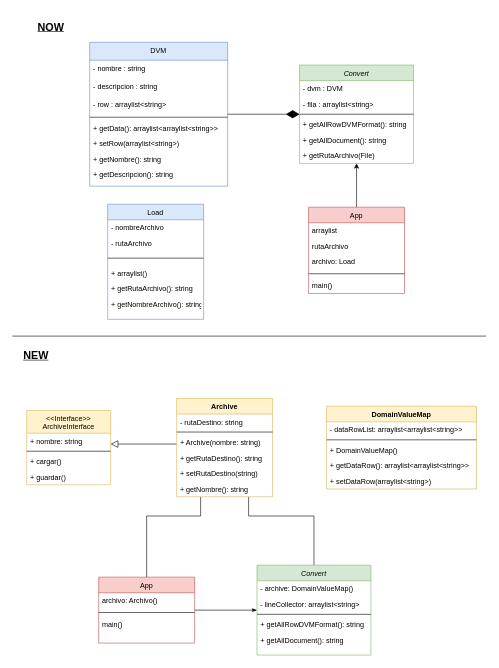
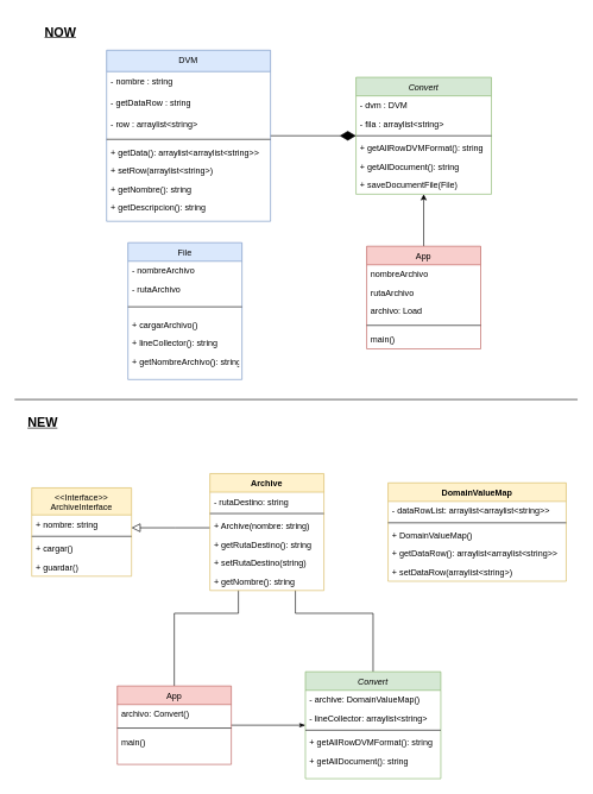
  <mxCell id="0" />
  <mxCell id="1" parent="0" />
  <mxCell id="2" style="edgeStyle=orthogonalEdgeStyle;rounded=0;orthogonalLoop=1;jettySize=auto;html=1;" edge="1" parent="1" source="26" target="19"><mxGeometry relative="1" as="geometry" /></mxCell>
  <mxCell id="3" style="edgeStyle=orthogonalEdgeStyle;rounded=0;orthogonalLoop=1;jettySize=auto;html=1;endArrow=diamondThin;endFill=1;strokeWidth=1;endSize=20;" edge="1" parent="1" source="10" target="19"><mxGeometry relative="1" as="geometry"><mxPoint x="422" y="258" as="targetPoint" /></mxGeometry></mxCell>
  <mxCell id="4" value="" style="endArrow=none;html=1;strokeWidth=1;" edge="1" parent="1"><mxGeometry width="50" height="50" relative="1" as="geometry"><mxPoint x="20" y="560" as="sourcePoint" /><mxPoint x="810" y="560" as="targetPoint" /></mxGeometry></mxCell>
  <mxCell id="5" style="edgeStyle=orthogonalEdgeStyle;rounded=0;orthogonalLoop=1;jettySize=auto;html=1;endArrow=block;endFill=0;endSize=10;strokeWidth=1;" edge="1" parent="1" source="44" target="39"><mxGeometry relative="1" as="geometry"><Array as="points"><mxPoint x="245" y="740" /><mxPoint x="245" y="740" /></Array></mxGeometry></mxCell>
  <mxCell id="6" style="edgeStyle=orthogonalEdgeStyle;rounded=0;orthogonalLoop=1;jettySize=auto;html=1;endArrow=none;endFill=0;endSize=10;strokeWidth=1;exitX=0.5;exitY=0;exitDx=0;exitDy=0;entryX=0.75;entryY=1;entryDx=0;entryDy=0;" edge="1" parent="1" source="57" target="44"><mxGeometry relative="1" as="geometry"><Array as="points"><mxPoint x="523" y="860" /><mxPoint x="414" y="860" /></Array></mxGeometry></mxCell>
  <mxCell id="7" style="edgeStyle=orthogonalEdgeStyle;rounded=0;orthogonalLoop=1;jettySize=auto;html=1;endArrow=none;endFill=0;endSize=10;strokeWidth=1;exitX=0.5;exitY=0;exitDx=0;exitDy=0;entryX=0.25;entryY=1;entryDx=0;entryDy=0;" edge="1" parent="1" source="63" target="44"><mxGeometry relative="1" as="geometry"><Array as="points"><mxPoint x="244" y="860" /><mxPoint x="334" y="860" /></Array></mxGeometry></mxCell>
  <mxCell id="8" style="edgeStyle=orthogonalEdgeStyle;rounded=0;orthogonalLoop=1;jettySize=auto;html=1;endArrow=classicThin;endFill=1;endSize=6;strokeWidth=1;" edge="1" parent="1" source="63" target="57"><mxGeometry relative="1" as="geometry" /></mxCell>
  <mxCell id="9" value="&lt;h2&gt;&lt;u&gt;NOW&lt;/u&gt;&lt;/h2&gt;" style="text;html=1;align=center;verticalAlign=middle;resizable=0;points=[];autosize=1;" vertex="1" parent="1"><mxGeometry x="54" y="20" width="60" height="50" as="geometry" /></mxCell>
  <mxCell id="10" value="DVM" style="swimlane;fontStyle=0;align=center;verticalAlign=top;childLayout=stackLayout;horizontal=1;startSize=30;horizontalStack=0;resizeParent=1;resizeLast=0;collapsible=1;marginBottom=0;rounded=0;shadow=0;strokeWidth=1;fillColor=#dae8fc;strokeColor=#6c8ebf;" parent="1" vertex="1"><mxGeometry x="149" y="70" width="230" height="240" as="geometry"><mxRectangle x="130" y="380" width="160" height="26" as="alternateBounds" /></mxGeometry></mxCell>
  <mxCell id="11" value="- nombre : string" style="text;align=left;verticalAlign=top;spacingLeft=4;spacingRight=4;overflow=hidden;rotatable=0;points=[[0,0.5],[1,0.5]];portConstraint=eastwest;rounded=0;shadow=0;html=0;" parent="10" vertex="1"><mxGeometry y="30" width="230" height="30" as="geometry" /></mxCell>
- <mxCell id="12" value="- descripcion : string" style="text;strokeColor=none;fillColor=none;align=left;verticalAlign=top;rounded=0;spacingLeft=4;spacingRight=4;" vertex="1" parent="10"><mxGeometry y="60" width="230" height="30" as="geometry" /></mxCell>
+ <mxCell id="12" value="- getDataRow : string" style="text;strokeColor=none;fillColor=none;align=left;verticalAlign=top;rounded=0;spacingLeft=4;spacingRight=4;" vertex="1" parent="10"><mxGeometry y="60" width="230" height="30" as="geometry" /></mxCell>
  <mxCell id="13" value="- row : arraylist&lt;string&gt;" style="text;align=left;verticalAlign=top;spacingLeft=4;spacingRight=4;overflow=hidden;rotatable=0;points=[[0,0.5],[1,0.5]];portConstraint=eastwest;rounded=0;shadow=0;html=0;" vertex="1" parent="10"><mxGeometry y="90" width="230" height="30" as="geometry" /></mxCell>
  <mxCell id="14" value="" style="line;html=1;strokeWidth=1;align=left;verticalAlign=middle;spacingTop=-1;spacingLeft=3;spacingRight=3;rotatable=0;labelPosition=right;points=[];portConstraint=eastwest;" parent="10" vertex="1"><mxGeometry y="120" width="230" height="10" as="geometry" /></mxCell>
  <mxCell id="15" value="+ getData(): arraylist&lt;arraylist&lt;string&gt;&gt;" style="text;align=left;verticalAlign=top;spacingLeft=4;spacingRight=4;overflow=hidden;rotatable=0;points=[[0,0.5],[1,0.5]];portConstraint=eastwest;" parent="10" vertex="1"><mxGeometry y="130" width="230" height="26" as="geometry" /></mxCell>
  <mxCell id="16" value="+ setRow(arraylist&lt;string&gt;)" style="text;align=left;verticalAlign=top;spacingLeft=4;spacingRight=4;overflow=hidden;rotatable=0;points=[[0,0.5],[1,0.5]];portConstraint=eastwest;fontStyle=0" parent="10" vertex="1"><mxGeometry y="156" width="230" height="26" as="geometry" /></mxCell>
  <mxCell id="17" value="+ getNombre(): string" style="text;align=left;verticalAlign=top;spacingLeft=4;spacingRight=4;overflow=hidden;rotatable=0;points=[[0,0.5],[1,0.5]];portConstraint=eastwest;fontStyle=0" vertex="1" parent="10"><mxGeometry y="182" width="230" height="26" as="geometry" /></mxCell>
  <mxCell id="18" value="+ getDescripcion(): string" style="text;align=left;verticalAlign=top;spacingLeft=4;spacingRight=4;overflow=hidden;rotatable=0;points=[[0,0.5],[1,0.5]];portConstraint=eastwest;fontStyle=0" vertex="1" parent="10"><mxGeometry y="208" width="230" height="26" as="geometry" /></mxCell>
  <mxCell id="19" value="Convert" style="swimlane;fontStyle=2;align=center;verticalAlign=top;childLayout=stackLayout;horizontal=1;startSize=26;horizontalStack=0;resizeParent=1;resizeLast=0;collapsible=1;marginBottom=0;rounded=0;shadow=0;strokeWidth=1;fillColor=#d5e8d4;strokeColor=#82b366;" parent="1" vertex="1"><mxGeometry x="499" y="108" width="190" height="164" as="geometry"><mxRectangle x="230" y="140" width="160" height="26" as="alternateBounds" /></mxGeometry></mxCell>
  <mxCell id="20" value="- dvm : DVM" style="text;align=left;verticalAlign=top;spacingLeft=4;spacingRight=4;overflow=hidden;rotatable=0;points=[[0,0.5],[1,0.5]];portConstraint=eastwest;" parent="19" vertex="1"><mxGeometry y="26" width="190" height="26" as="geometry" /></mxCell>
  <mxCell id="21" value="- fila : arraylist&lt;string&gt;" style="text;align=left;verticalAlign=top;spacingLeft=4;spacingRight=4;overflow=hidden;rotatable=0;points=[[0,0.5],[1,0.5]];portConstraint=eastwest;rounded=0;shadow=0;html=0;" parent="19" vertex="1"><mxGeometry y="52" width="190" height="26" as="geometry" /></mxCell>
  <mxCell id="22" value="" style="line;html=1;strokeWidth=1;align=left;verticalAlign=middle;spacingTop=-1;spacingLeft=3;spacingRight=3;rotatable=0;labelPosition=right;points=[];portConstraint=eastwest;" parent="19" vertex="1"><mxGeometry y="78" width="190" height="8" as="geometry" /></mxCell>
  <mxCell id="23" value="+ getAllRowDVMFormat(): string" style="text;align=left;verticalAlign=top;spacingLeft=4;spacingRight=4;overflow=hidden;rotatable=0;points=[[0,0.5],[1,0.5]];portConstraint=eastwest;" parent="19" vertex="1"><mxGeometry y="86" width="190" height="26" as="geometry" /></mxCell>
  <mxCell id="24" value="+ getAllDocument(): string" style="text;align=left;verticalAlign=top;spacingLeft=4;spacingRight=4;overflow=hidden;rotatable=0;points=[[0,0.5],[1,0.5]];portConstraint=eastwest;" vertex="1" parent="19"><mxGeometry y="112" width="190" height="26" as="geometry" /></mxCell>
- <mxCell id="25" value="+ getRutaArchivo(File)" style="text;align=left;verticalAlign=top;spacingLeft=4;spacingRight=4;overflow=hidden;rotatable=0;points=[[0,0.5],[1,0.5]];portConstraint=eastwest;" vertex="1" parent="19"><mxGeometry y="138" width="190" height="26" as="geometry" /></mxCell>
+ <mxCell id="25" value="+ saveDocumentFile(File)" style="text;align=left;verticalAlign=top;spacingLeft=4;spacingRight=4;overflow=hidden;rotatable=0;points=[[0,0.5],[1,0.5]];portConstraint=eastwest;" vertex="1" parent="19"><mxGeometry y="138" width="190" height="26" as="geometry" /></mxCell>
  <mxCell id="26" value="App" style="swimlane;fontStyle=0;align=center;verticalAlign=top;childLayout=stackLayout;horizontal=1;startSize=26;horizontalStack=0;resizeParent=1;resizeLast=0;collapsible=1;marginBottom=0;rounded=0;shadow=0;strokeWidth=1;fillColor=#f8cecc;strokeColor=#b85450;" vertex="1" parent="1"><mxGeometry x="514" y="345" width="160" height="144" as="geometry"><mxRectangle x="340" y="380" width="170" height="26" as="alternateBounds" /></mxGeometry></mxCell>
- <mxCell id="27" value="arraylist" style="text;align=left;verticalAlign=top;spacingLeft=4;spacingRight=4;overflow=hidden;rotatable=0;points=[[0,0.5],[1,0.5]];portConstraint=eastwest;" vertex="1" parent="26"><mxGeometry y="26" width="160" height="26" as="geometry" /></mxCell>
+ <mxCell id="27" value="nombreArchivo" style="text;align=left;verticalAlign=top;spacingLeft=4;spacingRight=4;overflow=hidden;rotatable=0;points=[[0,0.5],[1,0.5]];portConstraint=eastwest;" vertex="1" parent="26"><mxGeometry y="26" width="160" height="26" as="geometry" /></mxCell>
  <mxCell id="28" value="rutaArchivo" style="text;align=left;verticalAlign=top;spacingLeft=4;spacingRight=4;overflow=hidden;rotatable=0;points=[[0,0.5],[1,0.5]];portConstraint=eastwest;" vertex="1" parent="26"><mxGeometry y="52" width="160" height="26" as="geometry" /></mxCell>
  <mxCell id="29" value="archivo: Load" style="text;align=left;verticalAlign=top;spacingLeft=4;spacingRight=4;overflow=hidden;rotatable=0;points=[[0,0.5],[1,0.5]];portConstraint=eastwest;" vertex="1" parent="26"><mxGeometry y="78" width="160" height="26" as="geometry" /></mxCell>
  <mxCell id="30" value="" style="line;html=1;strokeWidth=1;align=left;verticalAlign=middle;spacingTop=-1;spacingLeft=3;spacingRight=3;rotatable=0;labelPosition=right;points=[];portConstraint=eastwest;" vertex="1" parent="26"><mxGeometry y="104" width="160" height="14" as="geometry" /></mxCell>
  <mxCell id="31" value="main()" style="text;align=left;verticalAlign=top;spacingLeft=4;spacingRight=4;overflow=hidden;rotatable=0;points=[[0,0.5],[1,0.5]];portConstraint=eastwest;" vertex="1" parent="26"><mxGeometry y="118" width="160" height="26" as="geometry" /></mxCell>
- <mxCell id="32" value="Load" style="swimlane;fontStyle=0;align=center;verticalAlign=top;childLayout=stackLayout;horizontal=1;startSize=26;horizontalStack=0;resizeParent=1;resizeLast=0;collapsible=1;marginBottom=0;rounded=0;shadow=0;strokeWidth=1;fillColor=#dae8fc;strokeColor=#6c8ebf;" parent="1" vertex="1"><mxGeometry x="179" y="340" width="160" height="192" as="geometry"><mxRectangle x="340" y="380" width="170" height="26" as="alternateBounds" /></mxGeometry></mxCell>
+ <mxCell id="32" value="File" style="swimlane;fontStyle=0;align=center;verticalAlign=top;childLayout=stackLayout;horizontal=1;startSize=26;horizontalStack=0;resizeParent=1;resizeLast=0;collapsible=1;marginBottom=0;rounded=0;shadow=0;strokeWidth=1;fillColor=#dae8fc;strokeColor=#6c8ebf;" parent="1" vertex="1"><mxGeometry x="179" y="340" width="160" height="192" as="geometry"><mxRectangle x="340" y="380" width="170" height="26" as="alternateBounds" /></mxGeometry></mxCell>
  <mxCell id="33" value="- nombreArchivo" style="text;align=left;verticalAlign=top;spacingLeft=4;spacingRight=4;overflow=hidden;rotatable=0;points=[[0,0.5],[1,0.5]];portConstraint=eastwest;" parent="32" vertex="1"><mxGeometry y="26" width="160" height="26" as="geometry" /></mxCell>
  <mxCell id="34" value="- rutaArchivo" style="text;align=left;verticalAlign=top;spacingLeft=4;spacingRight=4;overflow=hidden;rotatable=0;points=[[0,0.5],[1,0.5]];portConstraint=eastwest;" vertex="1" parent="32"><mxGeometry y="52" width="160" height="26" as="geometry" /></mxCell>
  <mxCell id="35" value="" style="line;html=1;strokeWidth=1;align=left;verticalAlign=middle;spacingTop=-1;spacingLeft=3;spacingRight=3;rotatable=0;labelPosition=right;points=[];portConstraint=eastwest;" parent="32" vertex="1"><mxGeometry y="78" width="160" height="24" as="geometry" /></mxCell>
- <mxCell id="36" value="+ arraylist()" style="text;align=left;verticalAlign=top;spacingLeft=4;spacingRight=4;overflow=hidden;rotatable=0;points=[[0,0.5],[1,0.5]];portConstraint=eastwest;" vertex="1" parent="32"><mxGeometry y="102" width="160" height="26" as="geometry" /></mxCell>
- <mxCell id="37" value="+ getRutaArchivo(): string" style="text;align=left;verticalAlign=top;spacingLeft=4;spacingRight=4;overflow=hidden;rotatable=0;points=[[0,0.5],[1,0.5]];portConstraint=eastwest;" vertex="1" parent="32"><mxGeometry y="128" width="160" height="26" as="geometry" /></mxCell>
+ <mxCell id="36" value="+ cargarArchivo()" style="text;align=left;verticalAlign=top;spacingLeft=4;spacingRight=4;overflow=hidden;rotatable=0;points=[[0,0.5],[1,0.5]];portConstraint=eastwest;" vertex="1" parent="32"><mxGeometry y="102" width="160" height="26" as="geometry" /></mxCell>
+ <mxCell id="37" value="+ lineCollector(): string" style="text;align=left;verticalAlign=top;spacingLeft=4;spacingRight=4;overflow=hidden;rotatable=0;points=[[0,0.5],[1,0.5]];portConstraint=eastwest;" vertex="1" parent="32"><mxGeometry y="128" width="160" height="26" as="geometry" /></mxCell>
  <mxCell id="38" value="+ getNombreArchivo(): string" style="text;align=left;verticalAlign=top;spacingLeft=4;spacingRight=4;overflow=hidden;rotatable=0;points=[[0,0.5],[1,0.5]];portConstraint=eastwest;" vertex="1" parent="32"><mxGeometry y="154" width="160" height="26" as="geometry" /></mxCell>
  <mxCell id="39" value="&lt;&lt;Interface&gt;&gt;&#10;ArchiveInterface&#10;" style="swimlane;fontStyle=0;childLayout=stackLayout;horizontal=1;startSize=38;fillColor=#fff2cc;horizontalStack=0;resizeParent=1;resizeParentMax=0;resizeLast=0;collapsible=1;marginBottom=0;align=center;html=0;verticalAlign=top;strokeColor=#d6b656;" vertex="1" parent="1"><mxGeometry x="44" y="684" width="140" height="124" as="geometry" /></mxCell>
  <mxCell id="40" value="+ nombre: string" style="text;strokeColor=none;fillColor=none;align=left;verticalAlign=top;spacingLeft=4;spacingRight=4;overflow=hidden;rotatable=0;points=[[0,0.5],[1,0.5]];portConstraint=eastwest;" vertex="1" parent="39"><mxGeometry y="38" width="140" height="26" as="geometry" /></mxCell>
  <mxCell id="41" value="" style="line;strokeWidth=1;fillColor=none;align=left;verticalAlign=middle;spacingTop=-1;spacingLeft=3;spacingRight=3;rotatable=0;labelPosition=right;points=[];portConstraint=eastwest;html=0;" vertex="1" parent="39"><mxGeometry y="64" width="140" height="8" as="geometry" /></mxCell>
  <mxCell id="42" value="+ cargar()" style="text;strokeColor=none;fillColor=none;align=left;verticalAlign=top;spacingLeft=4;spacingRight=4;overflow=hidden;rotatable=0;points=[[0,0.5],[1,0.5]];portConstraint=eastwest;" vertex="1" parent="39"><mxGeometry y="72" width="140" height="26" as="geometry" /></mxCell>
  <mxCell id="43" value="+ guardar()" style="text;strokeColor=none;fillColor=none;align=left;verticalAlign=top;spacingLeft=4;spacingRight=4;overflow=hidden;rotatable=0;points=[[0,0.5],[1,0.5]];portConstraint=eastwest;" vertex="1" parent="39"><mxGeometry y="98" width="140" height="26" as="geometry" /></mxCell>
  <mxCell id="44" value="Archive" style="swimlane;fontStyle=1;align=center;verticalAlign=top;childLayout=stackLayout;horizontal=1;startSize=26;horizontalStack=0;resizeParent=1;resizeParentMax=0;resizeLast=0;collapsible=1;marginBottom=0;html=0;fillColor=#fff2cc;strokeColor=#d6b656;" vertex="1" parent="1"><mxGeometry x="294" y="664" width="160" height="164" as="geometry" /></mxCell>
  <mxCell id="45" value="- rutaDestino: string" style="text;strokeColor=none;fillColor=none;align=left;verticalAlign=top;spacingLeft=4;spacingRight=4;overflow=hidden;rotatable=0;points=[[0,0.5],[1,0.5]];portConstraint=eastwest;" vertex="1" parent="44"><mxGeometry y="26" width="160" height="26" as="geometry" /></mxCell>
  <mxCell id="46" value="" style="line;strokeWidth=1;fillColor=none;align=left;verticalAlign=middle;spacingTop=-1;spacingLeft=3;spacingRight=3;rotatable=0;labelPosition=right;points=[];portConstraint=eastwest;" vertex="1" parent="44"><mxGeometry y="52" width="160" height="8" as="geometry" /></mxCell>
  <mxCell id="47" value="+ Archive(nombre: string)" style="text;strokeColor=none;fillColor=none;align=left;verticalAlign=top;spacingLeft=4;spacingRight=4;overflow=hidden;rotatable=0;points=[[0,0.5],[1,0.5]];portConstraint=eastwest;" vertex="1" parent="44"><mxGeometry y="60" width="160" height="26" as="geometry" /></mxCell>
  <mxCell id="48" value="+ getRutaDestino(): string" style="text;strokeColor=none;fillColor=none;align=left;verticalAlign=top;spacingLeft=4;spacingRight=4;overflow=hidden;rotatable=0;points=[[0,0.5],[1,0.5]];portConstraint=eastwest;" vertex="1" parent="44"><mxGeometry y="86" width="160" height="26" as="geometry" /></mxCell>
  <mxCell id="49" value="+ setRutaDestino(string)" style="text;strokeColor=none;fillColor=none;align=left;verticalAlign=top;spacingLeft=4;spacingRight=4;overflow=hidden;rotatable=0;points=[[0,0.5],[1,0.5]];portConstraint=eastwest;" vertex="1" parent="44"><mxGeometry y="112" width="160" height="26" as="geometry" /></mxCell>
  <mxCell id="50" value="+ getNombre(): string" style="text;strokeColor=none;fillColor=none;align=left;verticalAlign=top;spacingLeft=4;spacingRight=4;overflow=hidden;rotatable=0;points=[[0,0.5],[1,0.5]];portConstraint=eastwest;" vertex="1" parent="44"><mxGeometry y="138" width="160" height="26" as="geometry" /></mxCell>
  <mxCell id="51" value="DomainValueMap" style="swimlane;fontStyle=1;align=center;verticalAlign=top;childLayout=stackLayout;horizontal=1;startSize=26;horizontalStack=0;resizeParent=1;resizeParentMax=0;resizeLast=0;collapsible=1;marginBottom=0;html=0;fillColor=#fff2cc;strokeColor=#d6b656;" vertex="1" parent="1"><mxGeometry x="544" y="677" width="250" height="138" as="geometry" /></mxCell>
  <mxCell id="52" value="- dataRowList: arraylist&lt;arraylist&lt;string&gt;&gt;" style="text;strokeColor=none;fillColor=none;align=left;verticalAlign=top;spacingLeft=4;spacingRight=4;overflow=hidden;rotatable=0;points=[[0,0.5],[1,0.5]];portConstraint=eastwest;" vertex="1" parent="51"><mxGeometry y="26" width="250" height="26" as="geometry" /></mxCell>
  <mxCell id="53" value="" style="line;strokeWidth=1;fillColor=none;align=left;verticalAlign=middle;spacingTop=-1;spacingLeft=3;spacingRight=3;rotatable=0;labelPosition=right;points=[];portConstraint=eastwest;" vertex="1" parent="51"><mxGeometry y="52" width="250" height="8" as="geometry" /></mxCell>
  <mxCell id="54" value="+ DomainValueMap()" style="text;align=left;verticalAlign=top;spacingLeft=4;spacingRight=4;overflow=hidden;rotatable=0;points=[[0,0.5],[1,0.5]];portConstraint=eastwest;fontStyle=0" vertex="1" parent="51"><mxGeometry y="60" width="250" height="26" as="geometry" /></mxCell>
  <mxCell id="55" value="+ getDataRow(): arraylist&lt;arraylist&lt;string&gt;&gt;" style="text;strokeColor=none;fillColor=none;align=left;verticalAlign=top;spacingLeft=4;spacingRight=4;overflow=hidden;rotatable=0;points=[[0,0.5],[1,0.5]];portConstraint=eastwest;" vertex="1" parent="51"><mxGeometry y="86" width="250" height="26" as="geometry" /></mxCell>
  <mxCell id="56" value="+ setDataRow(arraylist&lt;string&gt;)" style="text;align=left;verticalAlign=top;spacingLeft=4;spacingRight=4;overflow=hidden;rotatable=0;points=[[0,0.5],[1,0.5]];portConstraint=eastwest;fontStyle=0" vertex="1" parent="51"><mxGeometry y="112" width="250" height="26" as="geometry" /></mxCell>
  <mxCell id="57" value="Convert" style="swimlane;fontStyle=2;align=center;verticalAlign=top;childLayout=stackLayout;horizontal=1;startSize=26;horizontalStack=0;resizeParent=1;resizeLast=0;collapsible=1;marginBottom=0;rounded=0;shadow=0;strokeWidth=1;fillColor=#d5e8d4;strokeColor=#82b366;" vertex="1" parent="1"><mxGeometry x="428" y="942" width="190" height="150" as="geometry"><mxRectangle x="230" y="140" width="160" height="26" as="alternateBounds" /></mxGeometry></mxCell>
  <mxCell id="58" value="- archive: DomainValueMap()" style="text;align=left;verticalAlign=top;spacingLeft=4;spacingRight=4;overflow=hidden;rotatable=0;points=[[0,0.5],[1,0.5]];portConstraint=eastwest;" vertex="1" parent="57"><mxGeometry y="26" width="190" height="26" as="geometry" /></mxCell>
  <mxCell id="59" value="- lineCollector: arraylist&lt;string&gt;" style="text;align=left;verticalAlign=top;spacingLeft=4;spacingRight=4;overflow=hidden;rotatable=0;points=[[0,0.5],[1,0.5]];portConstraint=eastwest;rounded=0;shadow=0;html=0;" vertex="1" parent="57"><mxGeometry y="52" width="190" height="26" as="geometry" /></mxCell>
  <mxCell id="60" value="" style="line;html=1;strokeWidth=1;align=left;verticalAlign=middle;spacingTop=-1;spacingLeft=3;spacingRight=3;rotatable=0;labelPosition=right;points=[];portConstraint=eastwest;" vertex="1" parent="57"><mxGeometry y="78" width="190" height="8" as="geometry" /></mxCell>
  <mxCell id="61" value="+ getAllRowDVMFormat(): string" style="text;align=left;verticalAlign=top;spacingLeft=4;spacingRight=4;overflow=hidden;rotatable=0;points=[[0,0.5],[1,0.5]];portConstraint=eastwest;" vertex="1" parent="57"><mxGeometry y="86" width="190" height="26" as="geometry" /></mxCell>
  <mxCell id="62" value="+ getAllDocument(): string" style="text;align=left;verticalAlign=top;spacingLeft=4;spacingRight=4;overflow=hidden;rotatable=0;points=[[0,0.5],[1,0.5]];portConstraint=eastwest;" vertex="1" parent="57"><mxGeometry y="112" width="190" height="26" as="geometry" /></mxCell>
  <mxCell id="63" value="App" style="swimlane;fontStyle=0;align=center;verticalAlign=top;childLayout=stackLayout;horizontal=1;startSize=26;horizontalStack=0;resizeParent=1;resizeLast=0;collapsible=1;marginBottom=0;rounded=0;shadow=0;strokeWidth=1;fillColor=#f8cecc;strokeColor=#b85450;" vertex="1" parent="1"><mxGeometry x="164" y="962" width="160" height="110" as="geometry"><mxRectangle x="340" y="380" width="170" height="26" as="alternateBounds" /></mxGeometry></mxCell>
- <mxCell id="64" value="archivo: Archivo()" style="text;align=left;verticalAlign=top;spacingLeft=4;spacingRight=4;overflow=hidden;rotatable=0;points=[[0,0.5],[1,0.5]];portConstraint=eastwest;" vertex="1" parent="63"><mxGeometry y="26" width="160" height="26" as="geometry" /></mxCell>
+ <mxCell id="64" value="archivo: Convert()" style="text;align=left;verticalAlign=top;spacingLeft=4;spacingRight=4;overflow=hidden;rotatable=0;points=[[0,0.5],[1,0.5]];portConstraint=eastwest;" vertex="1" parent="63"><mxGeometry y="26" width="160" height="26" as="geometry" /></mxCell>
  <mxCell id="65" value="" style="line;html=1;strokeWidth=1;align=left;verticalAlign=middle;spacingTop=-1;spacingLeft=3;spacingRight=3;rotatable=0;labelPosition=right;points=[];portConstraint=eastwest;" vertex="1" parent="63"><mxGeometry y="52" width="160" height="14" as="geometry" /></mxCell>
  <mxCell id="66" value="main()" style="text;align=left;verticalAlign=top;spacingLeft=4;spacingRight=4;overflow=hidden;rotatable=0;points=[[0,0.5],[1,0.5]];portConstraint=eastwest;" vertex="1" parent="63"><mxGeometry y="66" width="160" height="26" as="geometry" /></mxCell>
  <mxCell id="67" value="&lt;h2&gt;&lt;u&gt;&lt;font&gt;NEW&lt;/font&gt;&lt;/u&gt;&lt;/h2&gt;" style="text;html=1;align=center;verticalAlign=middle;resizable=0;points=[];autosize=1;fontFamily=Helvetica;" vertex="1" parent="1"><mxGeometry x="29" y="568" width="60" height="50" as="geometry" /></mxCell>
